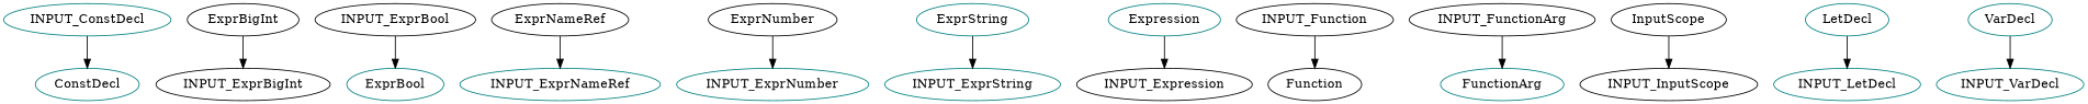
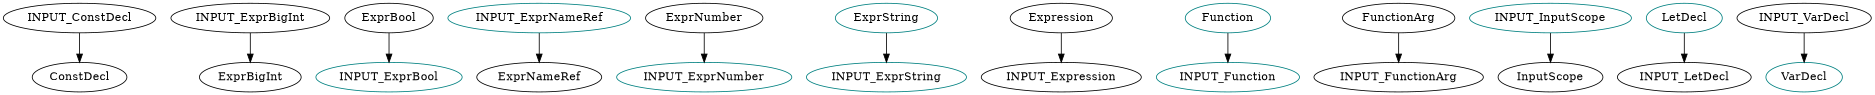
  digraph {
    node [color=black]
-   n1 [color=teal label=ConstDecl]
-   n2 [color=teal label=INPUT_ConstDecl]
+   n1 [label=ConstDecl]
+   n2 [label=INPUT_ConstDecl]
    n3 [label=ExprBigInt]
    n4 [label=INPUT_ExprBigInt]
-   n5 [color=teal label=ExprBool]
-   n6 [label=INPUT_ExprBool]
+   n5 [label=ExprBool]
+   n6 [color=teal label=INPUT_ExprBool]
    n7 [label=ExprNameRef]
    n8 [color=teal label=INPUT_ExprNameRef]
    n9 [label=ExprNumber]
    n10 [color=teal label=INPUT_ExprNumber]
    n11 [color=teal label=ExprString]
    n12 [color=teal label=INPUT_ExprString]
-   n13 [color=teal label=Expression]
+   n13 [label=Expression]
    n14 [label=INPUT_Expression]
-   n15 [label=Function]
-   n16 [label=INPUT_Function]
-   n17 [color=teal label=FunctionArg]
+   n15 [color=teal label=Function]
+   n16 [color=teal label=INPUT_Function]
+   n17 [label=FunctionArg]
    n18 [label=INPUT_FunctionArg]
-   n19 [label=INPUT_InputScope]
-   n20 [color=teal label=INPUT_LetDecl]
-   n21 [color=teal label=INPUT_VarDecl]
+   n19 [color=teal label=INPUT_InputScope]
+   n20 [label=INPUT_LetDecl]
+   n21 [label=INPUT_VarDecl]
    n22 [label=InputScope]
    n23 [color=teal label=LetDecl]
    n24 [color=teal label=VarDecl]
    n2 -> n1
-   n3 -> n4
-   n6 -> n5
-   n7 -> n8
+   n4 -> n3
+   n5 -> n6
+   n8 -> n7
    n9 -> n10
    n11 -> n12
    n13 -> n14
-   n16 -> n15
-   n18 -> n17
-   n22 -> n19
+   n15 -> n16
+   n17 -> n18
+   n19 -> n22
    n23 -> n20
-   n24 -> n21
+   n21 -> n24
  }
